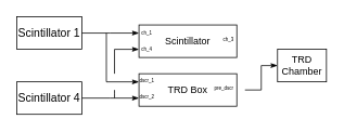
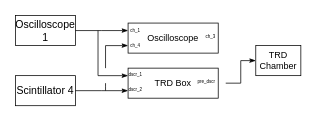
  <mxCell id="0" />
  <mxCell id="1" parent="0" />
- <mxCell id="2" value="&lt;font style=&quot;font-size: 14px&quot;&gt;Scintillator 1&lt;/font&gt;" style="rounded=0;whiteSpace=wrap;html=1;" vertex="1" parent="1"><mxGeometry x="20" y="20" width="80" height="40" as="geometry" /></mxCell>
+ <mxCell id="2" value="&lt;font style=&quot;font-size: 14px&quot;&gt;Oscilloscope 1&lt;/font&gt;" style="rounded=0;whiteSpace=wrap;html=1;" vertex="1" parent="1"><mxGeometry x="20" y="20" width="80" height="40" as="geometry" /></mxCell>
  <mxCell id="3" value="&lt;font&gt;&lt;font style=&quot;font-size: 14px&quot;&gt;Scintillator 4&lt;/font&gt;&lt;br&gt;&lt;/font&gt;" style="rounded=0;whiteSpace=wrap;html=1;" vertex="1" parent="1"><mxGeometry x="20" y="100" width="80" height="40" as="geometry" /></mxCell>
  <mxCell id="4" value="" style="endArrow=classicThin;html=1;rounded=0;edgeStyle=elbowEdgeStyle;endFill=1;" edge="1" parent="1"><mxGeometry width="50" height="50" relative="1" as="geometry"><mxPoint x="100" y="120" as="sourcePoint" /><mxPoint x="170" y="120" as="targetPoint" /></mxGeometry></mxCell>
  <mxCell id="5" value="" style="endArrow=classicThin;html=1;rounded=0;edgeStyle=elbowEdgeStyle;endFill=1;" edge="1" parent="1"><mxGeometry width="50" height="50" relative="1" as="geometry"><mxPoint x="140" y="90" as="sourcePoint" /><mxPoint x="170" y="60" as="targetPoint" /><Array as="points"><mxPoint x="140" y="90" /></Array></mxGeometry></mxCell>
  <mxCell id="6" value="" style="endArrow=classicThin;html=1;rounded=0;edgeStyle=elbowEdgeStyle;endFill=1;" edge="1" parent="1"><mxGeometry width="50" height="50" relative="1" as="geometry"><mxPoint x="100" y="40" as="sourcePoint" /><mxPoint x="170" y="40" as="targetPoint" /></mxGeometry></mxCell>
  <mxCell id="7" value="" style="endArrow=none;html=1;rounded=0;edgeStyle=elbowEdgeStyle;endFill=0;startArrow=classicThin;startFill=1;" edge="1" parent="1"><mxGeometry width="50" height="50" relative="1" as="geometry"><mxPoint x="170" y="100" as="sourcePoint" /><mxPoint x="130" y="40" as="targetPoint" /><Array as="points"><mxPoint x="130" y="60" /></Array></mxGeometry></mxCell>
  <mxCell id="8" value="" style="endArrow=none;html=1;rounded=0;edgeStyle=elbowEdgeStyle;" edge="1" parent="1"><mxGeometry width="50" height="50" relative="1" as="geometry"><mxPoint x="140" y="120" as="sourcePoint" /><mxPoint x="140" y="110" as="targetPoint" /><Array as="points" /></mxGeometry></mxCell>
  <mxCell id="9" value="TRD Box" style="whiteSpace=wrap;html=1;" vertex="1" parent="1"><mxGeometry x="170" y="90" width="120" height="40" as="geometry" /></mxCell>
- <mxCell id="10" value="Scintillator" style="whiteSpace=wrap;html=1;" vertex="1" parent="1"><mxGeometry x="170" y="30" width="120" height="40" as="geometry" /></mxCell>
+ <mxCell id="10" value="Oscilloscope" style="whiteSpace=wrap;html=1;" vertex="1" parent="1"><mxGeometry x="170" y="30" width="120" height="40" as="geometry" /></mxCell>
  <mxCell id="11" value="" style="endArrow=classicThin;html=1;rounded=0;edgeStyle=elbowEdgeStyle;endFill=1;" edge="1" parent="1"><mxGeometry width="50" height="50" relative="1" as="geometry"><mxPoint x="300" y="110" as="sourcePoint" /><mxPoint x="340" y="80" as="targetPoint" /><Array as="points"><mxPoint x="320" y="100" /></Array></mxGeometry></mxCell>
  <mxCell id="12" value="&lt;span style=&quot;font-size: 6px&quot;&gt;ch_1&lt;/span&gt;" style="text;html=1;strokeColor=none;fillColor=none;align=center;verticalAlign=middle;whiteSpace=wrap;rounded=0;" vertex="1" parent="1"><mxGeometry x="170" y="35" width="20" height="5" as="geometry" /></mxCell>
  <mxCell id="13" value="&lt;span style=&quot;font-size: 6px&quot;&gt;ch_4&lt;/span&gt;" style="text;html=1;strokeColor=none;fillColor=none;align=center;verticalAlign=middle;whiteSpace=wrap;rounded=0;" vertex="1" parent="1"><mxGeometry x="170" y="55" width="20" height="5" as="geometry" /></mxCell>
  <mxCell id="14" value="&lt;span style=&quot;font-size: 6px&quot;&gt;dscr_1&lt;/span&gt;" style="text;html=1;strokeColor=none;fillColor=none;align=center;verticalAlign=middle;whiteSpace=wrap;rounded=0;" vertex="1" parent="1"><mxGeometry x="170" y="94" width="20" height="5" as="geometry" /></mxCell>
  <mxCell id="15" value="&lt;span style=&quot;font-size: 6px&quot;&gt;dscr_2&lt;/span&gt;" style="text;html=1;strokeColor=none;fillColor=none;align=center;verticalAlign=middle;whiteSpace=wrap;rounded=0;" vertex="1" parent="1"><mxGeometry x="170" y="114.5" width="20" height="5" as="geometry" /></mxCell>
  <mxCell id="16" value="&lt;span style=&quot;font-size: 6px&quot;&gt;pre_dscr&lt;br&gt;&lt;/span&gt;" style="text;html=1;strokeColor=none;fillColor=none;align=center;verticalAlign=middle;whiteSpace=wrap;rounded=0;" vertex="1" parent="1"><mxGeometry x="265" y="103" width="19" height="5" as="geometry" /></mxCell>
  <mxCell id="17" value="&lt;span style=&quot;font-size: 6px&quot;&gt;ch_3&lt;/span&gt;" style="text;html=1;strokeColor=none;fillColor=none;align=center;verticalAlign=middle;whiteSpace=wrap;rounded=0;" vertex="1" parent="1"><mxGeometry x="270" y="44.5" width="20" height="5" as="geometry" /></mxCell>
  <mxCell id="18" value="TRD Chamber" style="whiteSpace=wrap;html=1;" vertex="1" parent="1"><mxGeometry x="340" y="60" width="60" height="40" as="geometry" /></mxCell>
